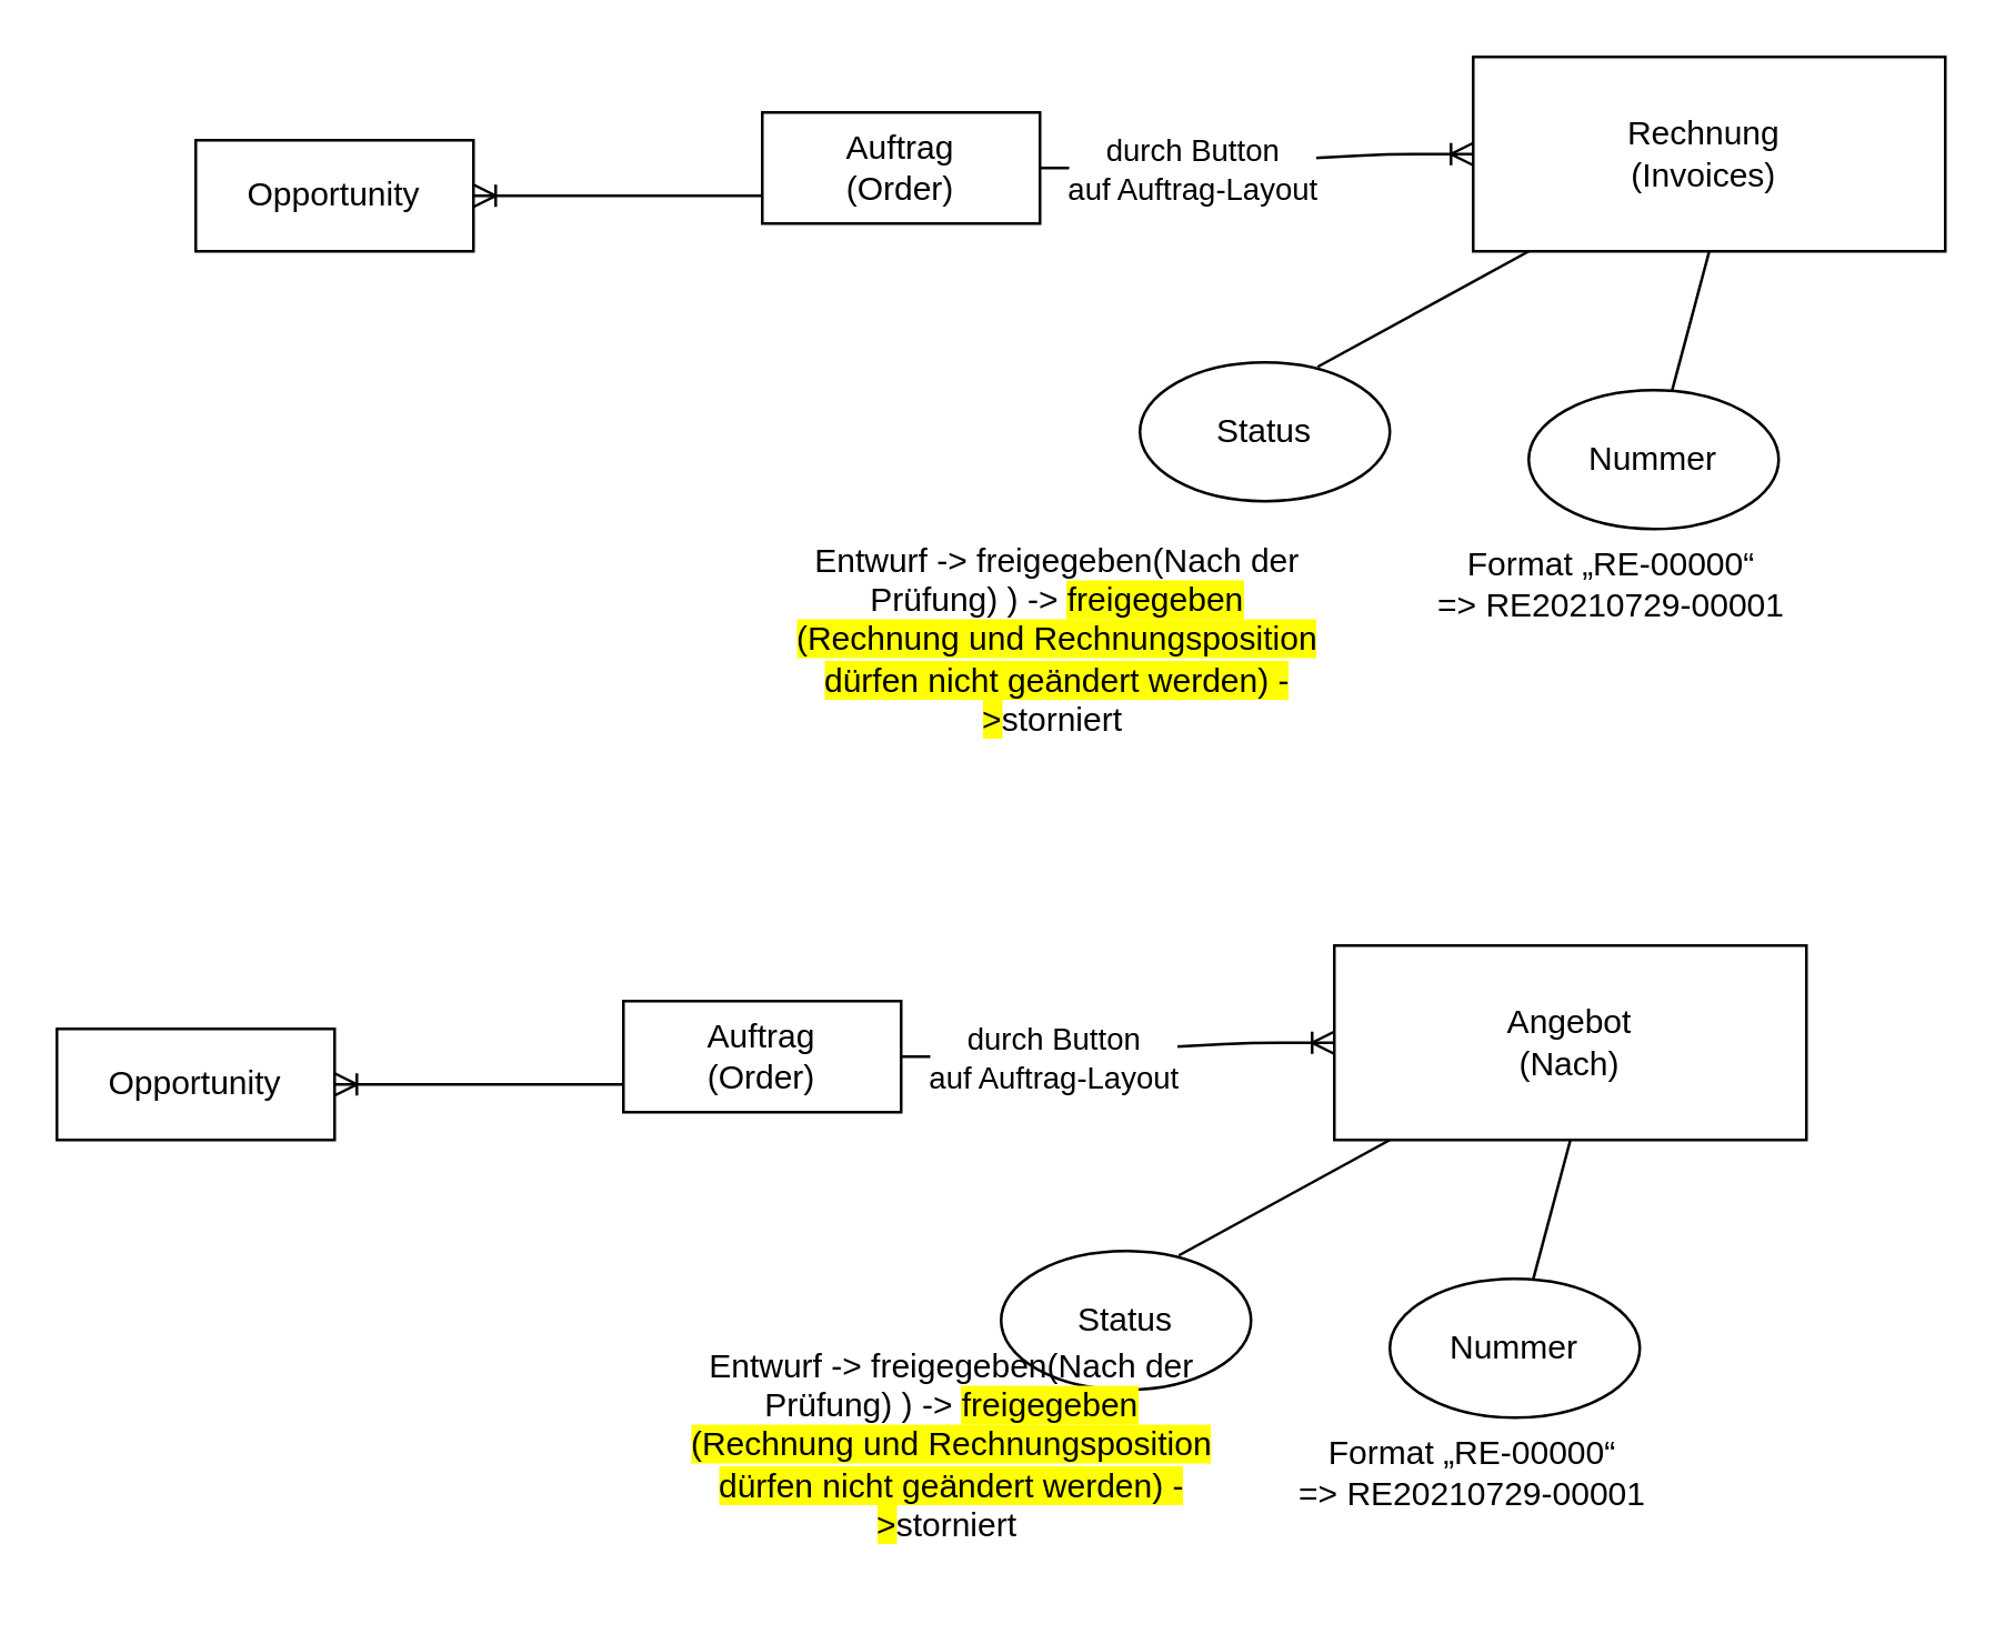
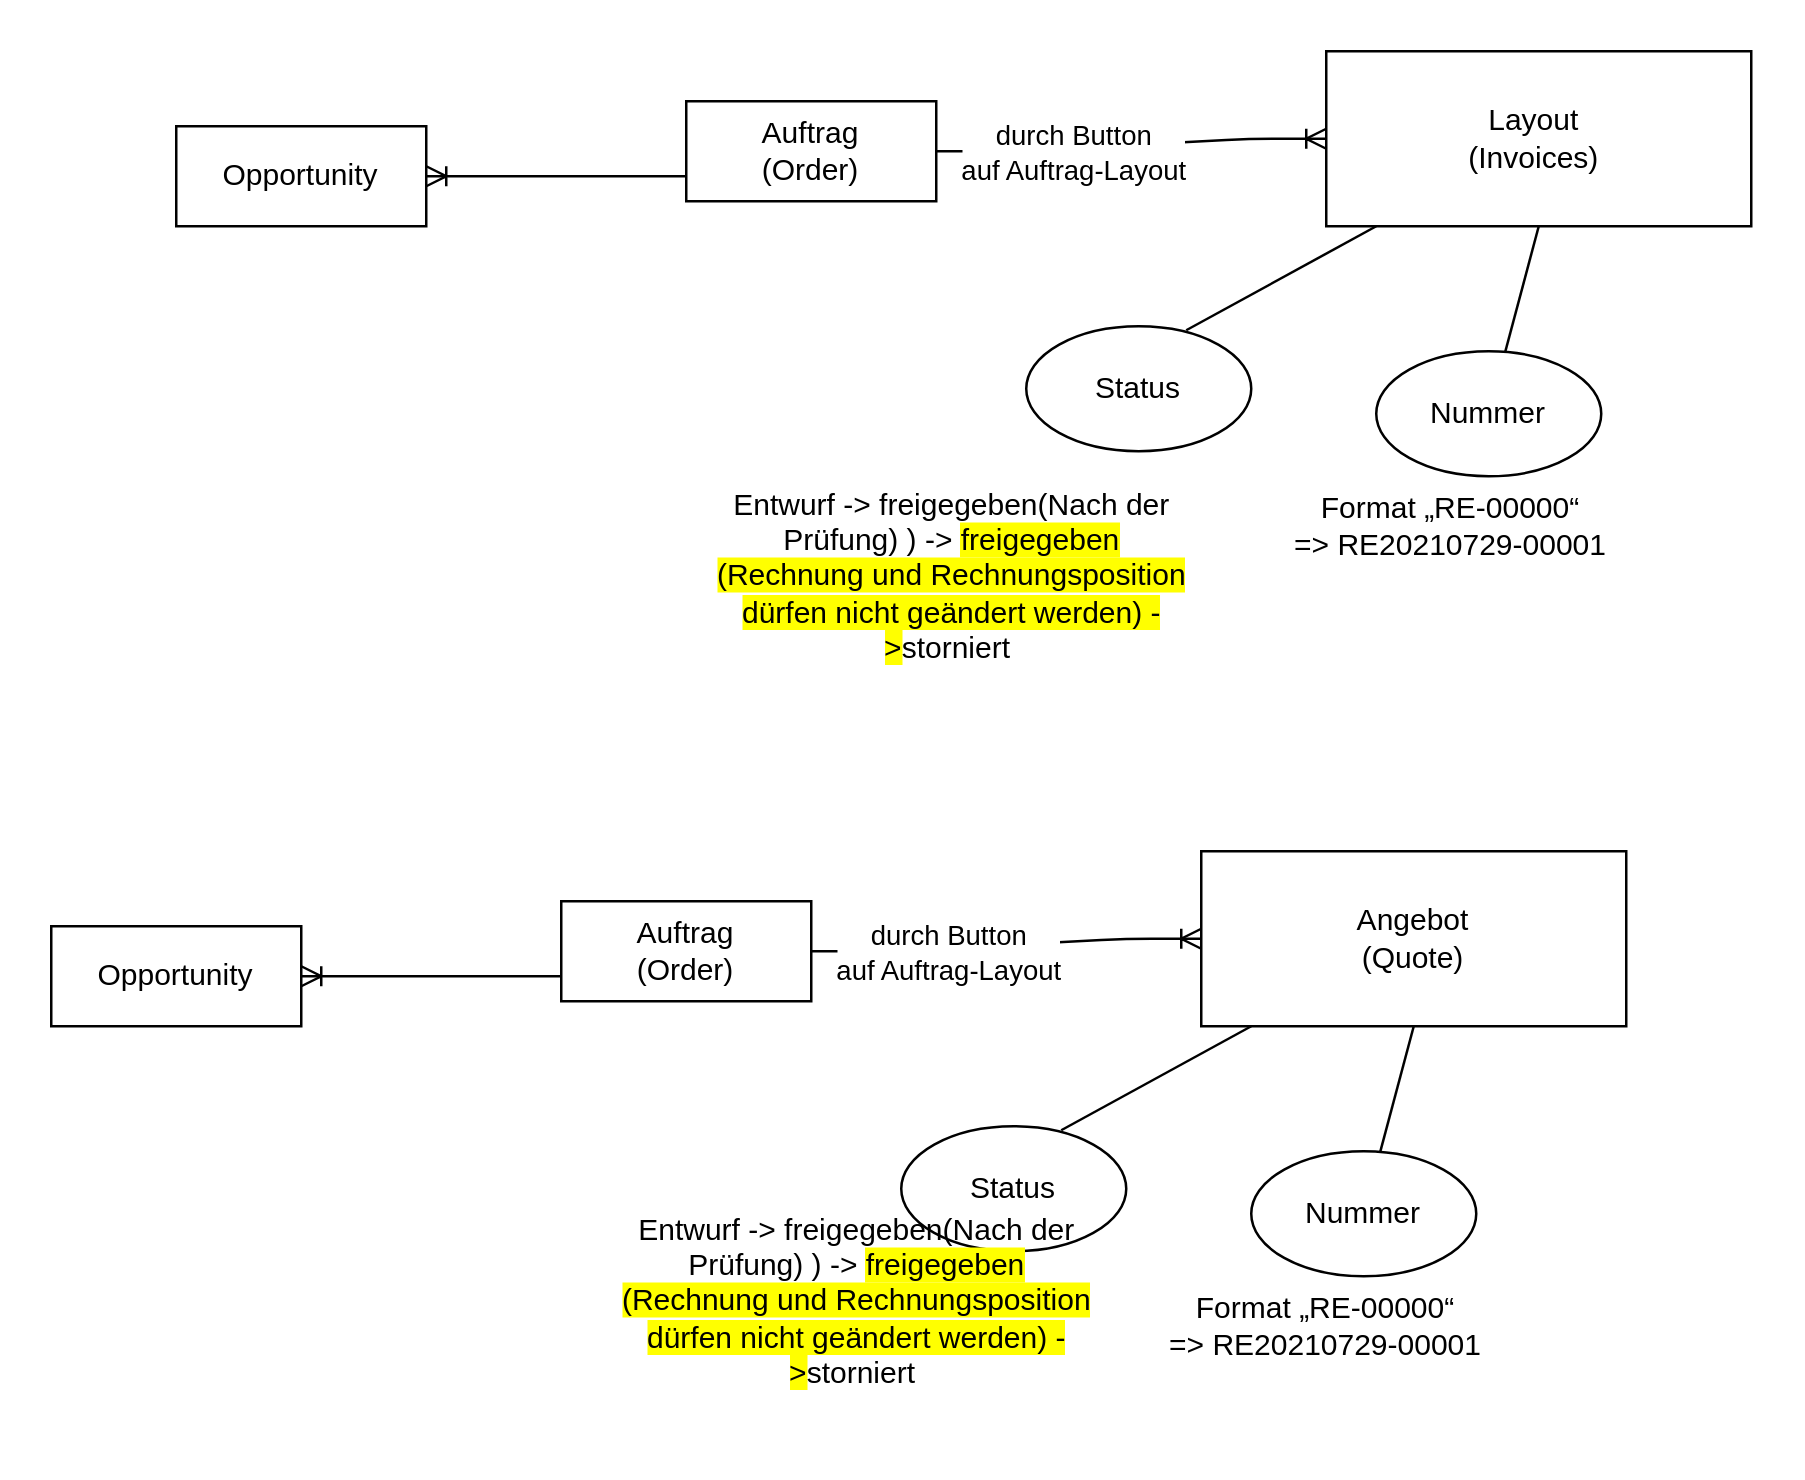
  <mxCell id="0" />
  <mxCell id="1" parent="0" />
  <mxCell id="2" value="Opportunity" style="whiteSpace=wrap;html=1;align=center;" parent="1" vertex="1"><mxGeometry x="70" y="50" width="100" height="40" as="geometry" /></mxCell>
  <mxCell id="3" value="Auftrag&lt;br&gt;(Order)" style="whiteSpace=wrap;html=1;align=center;" parent="1" vertex="1"><mxGeometry x="274" y="40" width="100" height="40" as="geometry" /></mxCell>
  <mxCell id="4" value="" style="edgeStyle=entityRelationEdgeStyle;fontSize=12;html=1;endArrow=ERoneToMany;entryX=1;entryY=0.5;entryDx=0;entryDy=0;exitX=0;exitY=0.75;exitDx=0;exitDy=0;" parent="1" source="3" target="2" edge="1"><mxGeometry width="100" height="100" relative="1" as="geometry"><mxPoint x="260" y="150" as="sourcePoint" /><mxPoint x="250" y="160" as="targetPoint" /></mxGeometry></mxCell>
- <mxCell id="5" value="Rechnung&amp;nbsp;&lt;br&gt;(Invoices)&amp;nbsp;" style="whiteSpace=wrap;html=1;align=center;" parent="1" vertex="1"><mxGeometry x="530" y="20" width="170" height="70" as="geometry" /></mxCell>
+ <mxCell id="5" value="Layout&amp;nbsp;&lt;br&gt;(Invoices)&amp;nbsp;" style="whiteSpace=wrap;html=1;align=center;" parent="1" vertex="1"><mxGeometry x="530" y="20" width="170" height="70" as="geometry" /></mxCell>
  <mxCell id="6" value="" style="edgeStyle=entityRelationEdgeStyle;fontSize=12;html=1;endArrow=ERoneToMany;exitX=1;exitY=0.5;exitDx=0;exitDy=0;entryX=0;entryY=0.5;entryDx=0;entryDy=0;" parent="1" source="3" target="5" edge="1"><mxGeometry width="100" height="100" relative="1" as="geometry"><mxPoint x="420" y="70" as="sourcePoint" /><mxPoint x="510" y="70" as="targetPoint" /></mxGeometry></mxCell>
  <mxCell id="7" value="durch Button&lt;br&gt;auf Auftrag-Layout" style="edgeLabel;html=1;align=center;verticalAlign=middle;resizable=0;points=[];" parent="6" vertex="1" connectable="0"><mxGeometry x="-0.302" y="-2" relative="1" as="geometry"><mxPoint as="offset" /></mxGeometry></mxCell>
  <mxCell id="8" value="Status" style="ellipse;whiteSpace=wrap;html=1;" parent="1" vertex="1"><mxGeometry x="410" y="130" width="90" height="50" as="geometry" /></mxCell>
  <mxCell id="9" value="" style="endArrow=none;html=1;exitX=0.711;exitY=0.032;exitDx=0;exitDy=0;exitPerimeter=0;" parent="1" source="8" edge="1"><mxGeometry width="50" height="50" relative="1" as="geometry"><mxPoint x="500" y="140" as="sourcePoint" /><mxPoint x="550" y="90" as="targetPoint" /></mxGeometry></mxCell>
  <mxCell id="10" value="&lt;span style=&quot;color: rgba(0 , 0 , 0 , 0) ; font-family: monospace ; font-size: 0px&quot;&gt;%3CmxGraphModel%3E%3Croot%3E%3CmxCell%20id%3D%220%22%2F%3E%3CmxCell%20id%3D%221%22%20parent%3D%220%22%2F%3E%3CmxCell%20id%3D%222%22%20value%3D%22%26lt%3Bh1%20style%3D%26quot%3Btext-align%3A%20left%26quot%3B%26gt%3B%26lt%3Bspan%20style%3D%26quot%3Bfont-family%3A%20%26amp%3B%2334%3Bverdana%26amp%3B%2334%3B%20%2C%20%26amp%3B%2334%3Bgeneva%26amp%3B%2334%3B%20%2C%20sans-serif%20%3B%20font-size%3A%2012px%20%3B%20font-weight%3A%20400%26quot%3B%26gt%3BEntwurf%20-%26amp%3Bgt%3B%20Freigeben%26lt%3B%2Fspan%26gt%3B.%26lt%3B%2Fh1%26gt%3B%22%20style%3D%22text%3Bhtml%3D1%3BstrokeColor%3Dnone%3BfillColor%3Dnone%3Balign%3Dcenter%3BverticalAlign%3Dmiddle%3BwhiteSpace%3Dwrap%3Brounded%3D0%3B%22%20vertex%3D%221%22%20parent%3D%221%22%3E%3CmxGeometry%20x%3D%22414%22%20y%3D%22260%22%20width%3D%22170%22%20height%3D%2220%22%20as%3D%22geometry%22%2F%3E%3C%2FmxCell%3E%3C%2Froot%3E%3C%2FmxGraphModel%3E&lt;/span&gt;" style="text;html=1;strokeColor=none;fillColor=none;align=center;verticalAlign=middle;whiteSpace=wrap;rounded=0;" parent="1" vertex="1"><mxGeometry x="360" y="200" width="40" height="20" as="geometry" /></mxCell>
  <mxCell id="11" value="Entwurf -&amp;gt; freigegeben(Nach der Prüfung) ) -&amp;gt;&amp;nbsp;&lt;span style=&quot;font-size: 9pt ; font-family: &amp;#34;verdana&amp;#34; , sans-serif ; background: yellow&quot;&gt;freigegeben (Rechnung und Rechnungsposition dürfen nicht geändert werden) -&amp;gt;&lt;/span&gt;&lt;span style=&quot;font-size: 9pt ; font-family: &amp;#34;verdana&amp;#34; , sans-serif&quot;&gt;storniert&amp;nbsp;&lt;/span&gt;" style="text;html=1;strokeColor=none;fillColor=none;align=center;verticalAlign=middle;whiteSpace=wrap;rounded=0;" parent="1" vertex="1"><mxGeometry x="282.5" y="180" width="195" height="100" as="geometry" /></mxCell>
  <mxCell id="12" value="Nummer" style="ellipse;whiteSpace=wrap;html=1;" parent="1" vertex="1"><mxGeometry x="550" y="140" width="90" height="50" as="geometry" /></mxCell>
  <mxCell id="13" value="" style="endArrow=none;html=1;entryX=0.5;entryY=1;entryDx=0;entryDy=0;" parent="1" source="12" target="5" edge="1"><mxGeometry width="50" height="50" relative="1" as="geometry"><mxPoint x="530" y="160" as="sourcePoint" /><mxPoint x="580" y="110" as="targetPoint" /></mxGeometry></mxCell>
  <mxCell id="14" value="&lt;span style=&quot;font-size: 9pt ; font-family: &amp;#34;verdana&amp;#34; , sans-serif&quot;&gt;Format „RE-00000“&lt;br&gt;&lt;/span&gt;&lt;span&gt;=&amp;gt; RE20210729-00001&lt;/span&gt;&lt;span style=&quot;font-size: 9pt ; font-family: &amp;#34;verdana&amp;#34; , sans-serif&quot;&gt;&lt;br&gt;&lt;/span&gt;" style="text;html=1;strokeColor=none;fillColor=none;align=center;verticalAlign=middle;whiteSpace=wrap;rounded=0;" parent="1" vertex="1"><mxGeometry x="510" y="200" width="140" height="20" as="geometry" /></mxCell>
  <mxCell id="15" value="Opportunity" style="whiteSpace=wrap;html=1;align=center;" vertex="1" parent="1"><mxGeometry x="20" y="370" width="100" height="40" as="geometry" /></mxCell>
  <mxCell id="16" value="Auftrag&lt;br&gt;(Order)" style="whiteSpace=wrap;html=1;align=center;" vertex="1" parent="1"><mxGeometry x="224" y="360" width="100" height="40" as="geometry" /></mxCell>
  <mxCell id="17" value="" style="edgeStyle=entityRelationEdgeStyle;fontSize=12;html=1;endArrow=ERoneToMany;entryX=1;entryY=0.5;entryDx=0;entryDy=0;exitX=0;exitY=0.75;exitDx=0;exitDy=0;" edge="1" parent="1" source="16" target="15"><mxGeometry width="100" height="100" relative="1" as="geometry"><mxPoint x="210" y="470" as="sourcePoint" /><mxPoint x="200" y="480" as="targetPoint" /></mxGeometry></mxCell>
- <mxCell id="18" value="&amp;nbsp;Angebot&amp;nbsp;&lt;br&gt;(Nach)" style="whiteSpace=wrap;html=1;align=center;" vertex="1" parent="1"><mxGeometry x="480" y="340" width="170" height="70" as="geometry" /></mxCell>
+ <mxCell id="18" value="&amp;nbsp;Angebot&amp;nbsp;&lt;br&gt;(Quote)" style="whiteSpace=wrap;html=1;align=center;" vertex="1" parent="1"><mxGeometry x="480" y="340" width="170" height="70" as="geometry" /></mxCell>
  <mxCell id="19" value="" style="edgeStyle=entityRelationEdgeStyle;fontSize=12;html=1;endArrow=ERoneToMany;exitX=1;exitY=0.5;exitDx=0;exitDy=0;entryX=0;entryY=0.5;entryDx=0;entryDy=0;" edge="1" parent="1" source="16" target="18"><mxGeometry width="100" height="100" relative="1" as="geometry"><mxPoint x="370" y="390" as="sourcePoint" /><mxPoint x="460" y="390" as="targetPoint" /></mxGeometry></mxCell>
  <mxCell id="20" value="durch Button&lt;br&gt;auf Auftrag-Layout" style="edgeLabel;html=1;align=center;verticalAlign=middle;resizable=0;points=[];" vertex="1" connectable="0" parent="19"><mxGeometry x="-0.302" y="-2" relative="1" as="geometry"><mxPoint as="offset" /></mxGeometry></mxCell>
  <mxCell id="21" value="Status" style="ellipse;whiteSpace=wrap;html=1;" vertex="1" parent="1"><mxGeometry x="360" y="450" width="90" height="50" as="geometry" /></mxCell>
  <mxCell id="22" value="" style="endArrow=none;html=1;exitX=0.711;exitY=0.032;exitDx=0;exitDy=0;exitPerimeter=0;" edge="1" parent="1" source="21"><mxGeometry width="50" height="50" relative="1" as="geometry"><mxPoint x="450" y="460" as="sourcePoint" /><mxPoint x="500" y="410" as="targetPoint" /></mxGeometry></mxCell>
  <mxCell id="23" value="&lt;span style=&quot;color: rgba(0 , 0 , 0 , 0) ; font-family: monospace ; font-size: 0px&quot;&gt;%3CmxGraphModel%3E%3Croot%3E%3CmxCell%20id%3D%220%22%2F%3E%3CmxCell%20id%3D%221%22%20parent%3D%220%22%2F%3E%3CmxCell%20id%3D%222%22%20value%3D%22%26lt%3Bh1%20style%3D%26quot%3Btext-align%3A%20left%26quot%3B%26gt%3B%26lt%3Bspan%20style%3D%26quot%3Bfont-family%3A%20%26amp%3B%2334%3Bverdana%26amp%3B%2334%3B%20%2C%20%26amp%3B%2334%3Bgeneva%26amp%3B%2334%3B%20%2C%20sans-serif%20%3B%20font-size%3A%2012px%20%3B%20font-weight%3A%20400%26quot%3B%26gt%3BEntwurf%20-%26amp%3Bgt%3B%20Freigeben%26lt%3B%2Fspan%26gt%3B.%26lt%3B%2Fh1%26gt%3B%22%20style%3D%22text%3Bhtml%3D1%3BstrokeColor%3Dnone%3BfillColor%3Dnone%3Balign%3Dcenter%3BverticalAlign%3Dmiddle%3BwhiteSpace%3Dwrap%3Brounded%3D0%3B%22%20vertex%3D%221%22%20parent%3D%221%22%3E%3CmxGeometry%20x%3D%22414%22%20y%3D%22260%22%20width%3D%22170%22%20height%3D%2220%22%20as%3D%22geometry%22%2F%3E%3C%2FmxCell%3E%3C%2Froot%3E%3C%2FmxGraphModel%3E&lt;/span&gt;" style="text;html=1;strokeColor=none;fillColor=none;align=center;verticalAlign=middle;whiteSpace=wrap;rounded=0;" vertex="1" parent="1"><mxGeometry x="310" y="520" width="40" height="20" as="geometry" /></mxCell>
  <mxCell id="24" value="Entwurf -&amp;gt; freigegeben(Nach der Prüfung) ) -&amp;gt;&amp;nbsp;&lt;span style=&quot;font-size: 9pt ; font-family: &amp;#34;verdana&amp;#34; , sans-serif ; background: yellow&quot;&gt;freigegeben (Rechnung und Rechnungsposition dürfen nicht geändert werden) -&amp;gt;&lt;/span&gt;&lt;span style=&quot;font-size: 9pt ; font-family: &amp;#34;verdana&amp;#34; , sans-serif&quot;&gt;storniert&amp;nbsp;&lt;/span&gt;" style="text;html=1;strokeColor=none;fillColor=none;align=center;verticalAlign=middle;whiteSpace=wrap;rounded=0;" vertex="1" parent="1"><mxGeometry x="245" y="470" width="195" height="100" as="geometry" /></mxCell>
  <mxCell id="25" value="Nummer" style="ellipse;whiteSpace=wrap;html=1;" vertex="1" parent="1"><mxGeometry x="500" y="460" width="90" height="50" as="geometry" /></mxCell>
  <mxCell id="26" value="" style="endArrow=none;html=1;entryX=0.5;entryY=1;entryDx=0;entryDy=0;" edge="1" parent="1" source="25" target="18"><mxGeometry width="50" height="50" relative="1" as="geometry"><mxPoint x="480" y="480" as="sourcePoint" /><mxPoint x="530" y="430" as="targetPoint" /></mxGeometry></mxCell>
  <mxCell id="27" value="&lt;span style=&quot;font-size: 9pt ; font-family: &amp;#34;verdana&amp;#34; , sans-serif&quot;&gt;Format „RE-00000“&lt;br&gt;&lt;/span&gt;&lt;span&gt;=&amp;gt; RE20210729-00001&lt;/span&gt;&lt;span style=&quot;font-size: 9pt ; font-family: &amp;#34;verdana&amp;#34; , sans-serif&quot;&gt;&lt;br&gt;&lt;/span&gt;" style="text;html=1;strokeColor=none;fillColor=none;align=center;verticalAlign=middle;whiteSpace=wrap;rounded=0;" vertex="1" parent="1"><mxGeometry x="460" y="520" width="140" height="20" as="geometry" /></mxCell>
